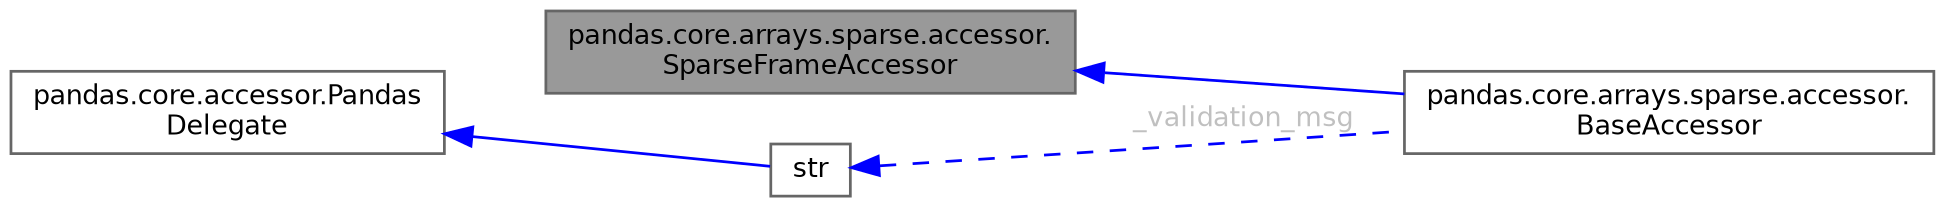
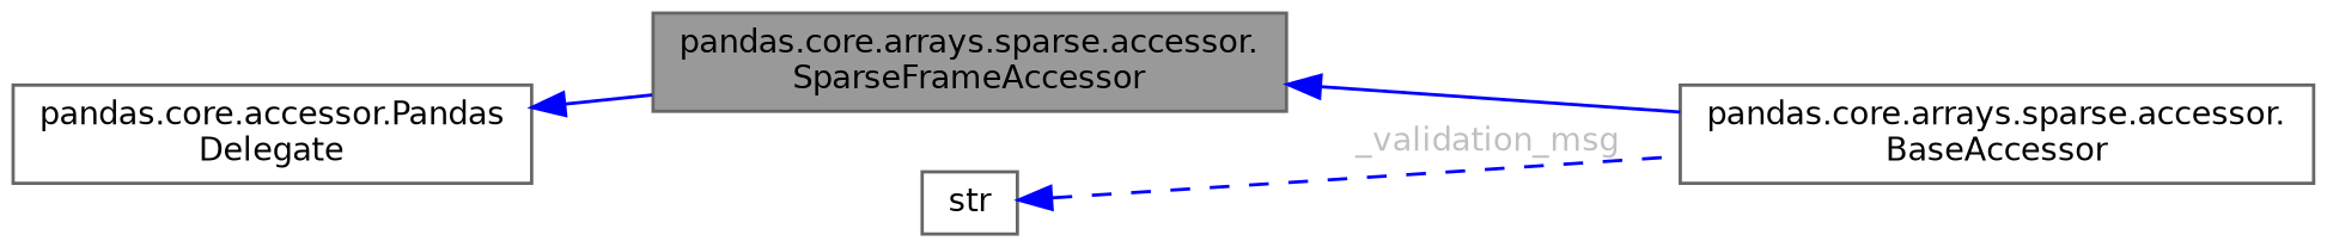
  digraph {
    rankdir=LR
    node [color=gray40 fillcolor=white fontname=Helvetica fontsize=10 shape=box style=filled]
    edge [color=blue dir=back fontname=Helvetica fontsize=10 labelfontname=Helvetica labelfontsize=10 style=solid]
    n1 [fillcolor=grey60 fontcolor=black height=0.2 label="pandas.core.arrays.sparse.accessor.\lSparseFrameAccessor" width=0.4]
    n2 [height=0.2 label="pandas.core.arrays.sparse.accessor.\lBaseAccessor" width=0.4]
    n3 [height=0.2 label=str width=0.4]
    n4 [height=0.2 label="pandas.core.accessor.Pandas\lDelegate" width=0.4]
    n1 -> n2
    n3 -> n2 [fontcolor=grey label=" _validation_msg" style=dashed]
-   n4 -> n3
+   n4 -> n1
  }
